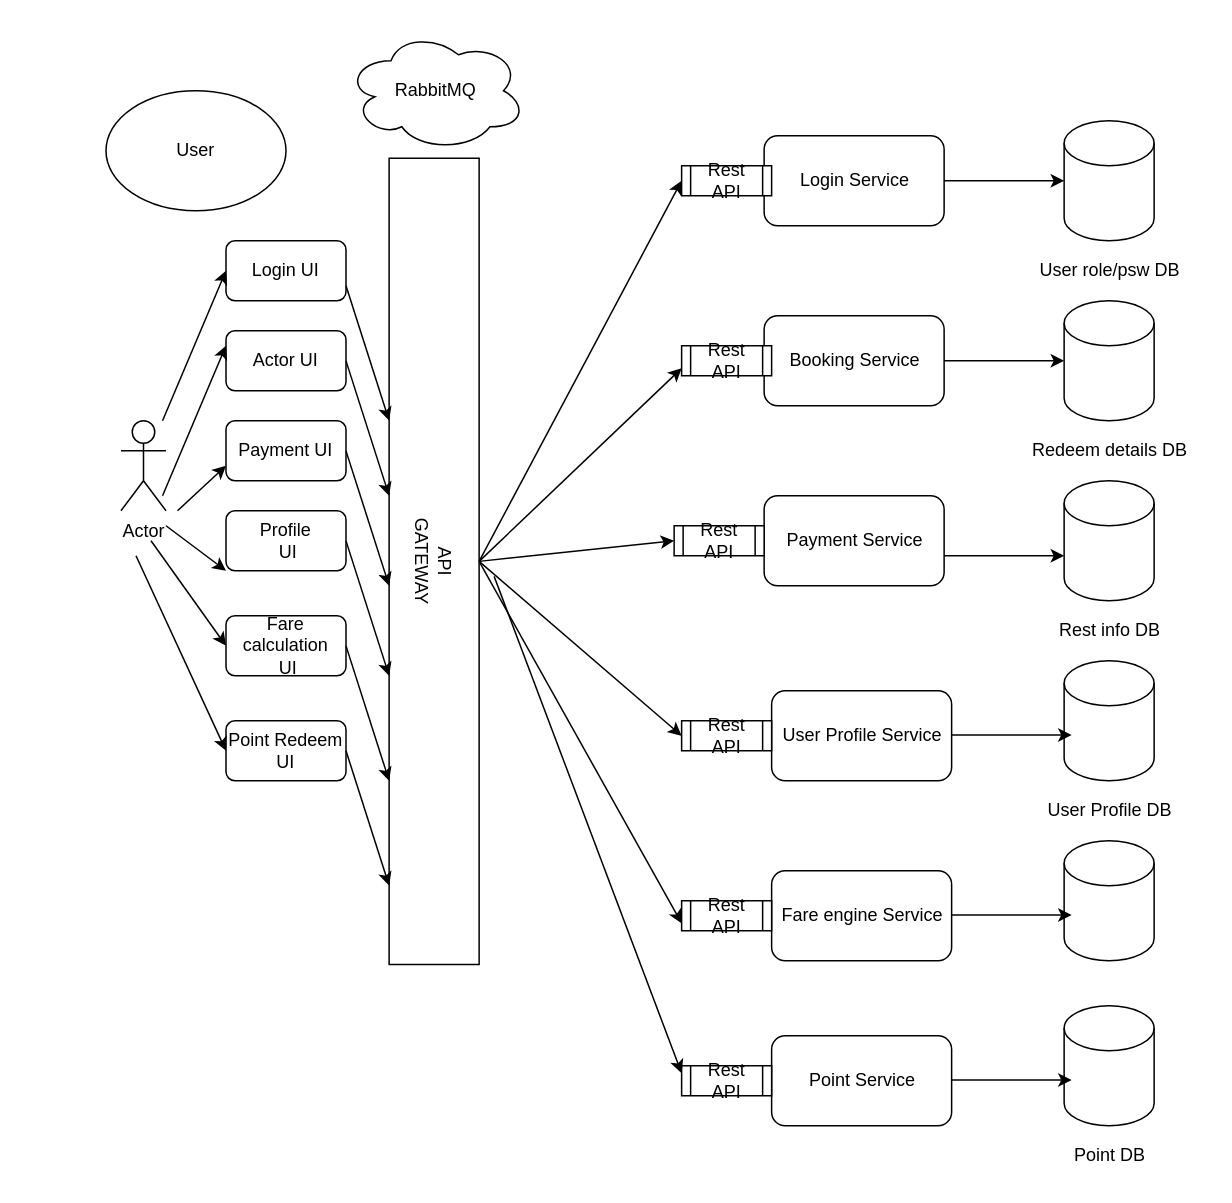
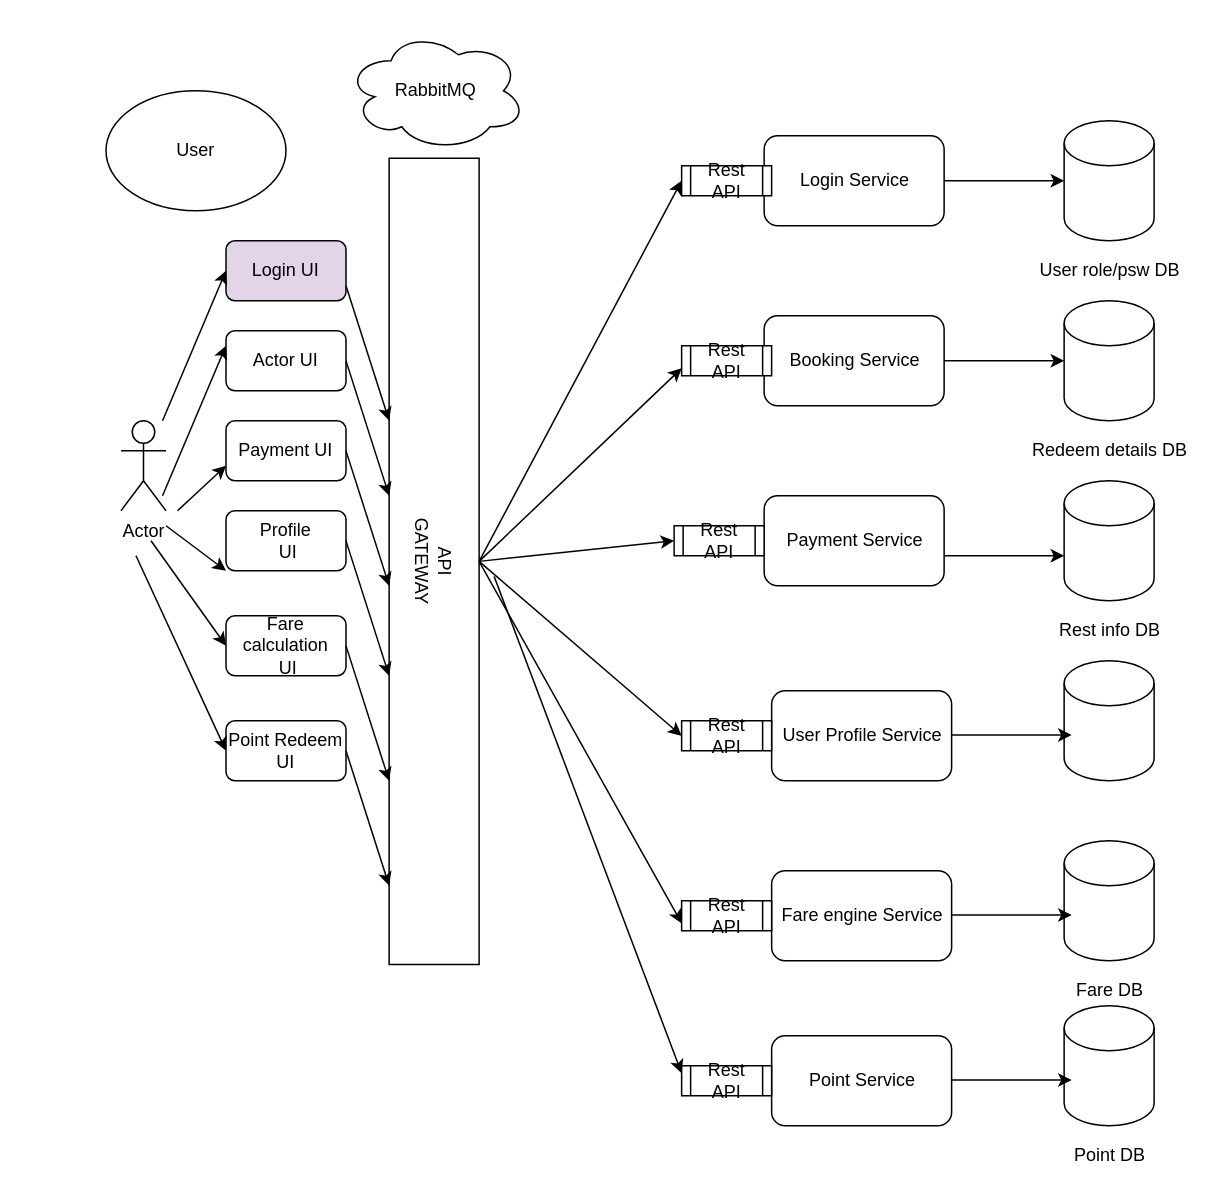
  <mxCell id="0" />
  <mxCell id="1" parent="0" />
  <mxCell id="2" value="" style="shape=cylinder3;whiteSpace=wrap;html=1;boundedLbl=1;backgroundOutline=1;size=15;" vertex="1" parent="1"><mxGeometry x="708.75" y="80" width="60" height="80" as="geometry" /></mxCell>
  <mxCell id="3" value="User role/psw DB" style="text;html=1;resizable=0;autosize=1;align=center;verticalAlign=middle;points=[];fillColor=none;strokeColor=none;rounded=0;" vertex="1" parent="1"><mxGeometry x="683.75" y="170" width="110" height="20" as="geometry" /></mxCell>
  <mxCell id="4" value="" style="shape=cylinder3;whiteSpace=wrap;html=1;boundedLbl=1;backgroundOutline=1;size=15;" vertex="1" parent="1"><mxGeometry x="708.75" y="200" width="60" height="80" as="geometry" /></mxCell>
  <mxCell id="5" value="Redeem details DB" style="text;html=1;resizable=0;autosize=1;align=center;verticalAlign=middle;points=[];fillColor=none;strokeColor=none;rounded=0;" vertex="1" parent="1"><mxGeometry x="678.75" y="290" width="120" height="20" as="geometry" /></mxCell>
  <mxCell id="6" value="" style="shape=cylinder3;whiteSpace=wrap;html=1;boundedLbl=1;backgroundOutline=1;size=15;" vertex="1" parent="1"><mxGeometry x="708.75" y="320" width="60" height="80" as="geometry" /></mxCell>
  <mxCell id="7" value="Rest info DB" style="text;html=1;resizable=0;autosize=1;align=center;verticalAlign=middle;points=[];fillColor=none;strokeColor=none;rounded=0;" vertex="1" parent="1"><mxGeometry x="683.75" y="410" width="110" height="20" as="geometry" /></mxCell>
  <mxCell id="8" value="" style="shape=cylinder3;whiteSpace=wrap;html=1;boundedLbl=1;backgroundOutline=1;size=15;" vertex="1" parent="1"><mxGeometry x="708.75" y="440" width="60" height="80" as="geometry" /></mxCell>
- <mxCell id="9" value="User Profile DB" style="text;html=1;resizable=0;autosize=1;align=center;verticalAlign=middle;points=[];fillColor=none;strokeColor=none;rounded=0;" vertex="1" parent="1"><mxGeometry x="688.75" y="530" width="100" height="20" as="geometry" /></mxCell>
  <mxCell id="10" value="" style="shape=cylinder3;whiteSpace=wrap;html=1;boundedLbl=1;backgroundOutline=1;size=15;" vertex="1" parent="1"><mxGeometry x="708.75" y="560" width="60" height="80" as="geometry" /></mxCell>
+ <mxCell id="11" value="Fare DB" style="text;html=1;resizable=0;autosize=1;align=center;verticalAlign=middle;points=[];fillColor=none;strokeColor=none;rounded=0;" vertex="1" parent="1"><mxGeometry x="708.75" y="650" width="60" height="20" as="geometry" /></mxCell>
  <mxCell id="12" value="" style="rounded=1;whiteSpace=wrap;html=1;" vertex="1" parent="1"><mxGeometry x="508.75" y="90" width="120" height="60" as="geometry" /></mxCell>
  <mxCell id="13" value="Login Service" style="text;html=1;align=center;verticalAlign=middle;resizable=0;points=[];autosize=1;strokeColor=none;fillColor=none;" vertex="1" parent="1"><mxGeometry x="523.75" y="110" width="90" height="20" as="geometry" /></mxCell>
  <mxCell id="14" value="" style="rounded=1;whiteSpace=wrap;html=1;" vertex="1" parent="1"><mxGeometry x="508.75" y="210" width="120" height="60" as="geometry" /></mxCell>
  <mxCell id="15" value="Booking Service" style="text;html=1;align=center;verticalAlign=middle;resizable=0;points=[];autosize=1;strokeColor=none;fillColor=none;" vertex="1" parent="1"><mxGeometry x="518.75" y="230" width="100" height="20" as="geometry" /></mxCell>
  <mxCell id="16" value="" style="rounded=1;whiteSpace=wrap;html=1;" vertex="1" parent="1"><mxGeometry x="508.75" y="330" width="120" height="60" as="geometry" /></mxCell>
  <mxCell id="17" value="Payment Service" style="text;html=1;align=center;verticalAlign=middle;resizable=0;points=[];autosize=1;strokeColor=none;fillColor=none;" vertex="1" parent="1"><mxGeometry x="513.75" y="350" width="110" height="20" as="geometry" /></mxCell>
  <mxCell id="18" value="" style="rounded=1;whiteSpace=wrap;html=1;" vertex="1" parent="1"><mxGeometry x="513.75" y="580" width="120" height="60" as="geometry" /></mxCell>
  <mxCell id="19" value="Fare engine Service" style="text;html=1;align=center;verticalAlign=middle;resizable=0;points=[];autosize=1;strokeColor=none;fillColor=none;" vertex="1" parent="1"><mxGeometry x="513.75" y="600" width="120" height="20" as="geometry" /></mxCell>
  <mxCell id="20" value="" style="rounded=1;whiteSpace=wrap;html=1;" vertex="1" parent="1"><mxGeometry x="513.75" y="460" width="120" height="60" as="geometry" /></mxCell>
  <mxCell id="21" value="User Profile Service" style="text;html=1;align=center;verticalAlign=middle;resizable=0;points=[];autosize=1;strokeColor=none;fillColor=none;" vertex="1" parent="1"><mxGeometry x="513.75" y="480" width="120" height="20" as="geometry" /></mxCell>
  <mxCell id="22" value="" style="endArrow=classic;html=1;rounded=0;entryX=0;entryY=0.5;entryDx=0;entryDy=0;entryPerimeter=0;exitX=1;exitY=0.5;exitDx=0;exitDy=0;" edge="1" parent="1" source="12" target="2"><mxGeometry width="50" height="50" relative="1" as="geometry"><mxPoint x="628.75" y="130" as="sourcePoint" /><mxPoint x="678.75" y="80" as="targetPoint" /></mxGeometry></mxCell>
  <mxCell id="23" value="" style="endArrow=classic;html=1;rounded=0;exitX=1;exitY=0.5;exitDx=0;exitDy=0;" edge="1" parent="1" source="14" target="4"><mxGeometry width="50" height="50" relative="1" as="geometry"><mxPoint x="498.75" y="410" as="sourcePoint" /><mxPoint x="548.75" y="360" as="targetPoint" /></mxGeometry></mxCell>
  <mxCell id="24" value="" style="endArrow=classic;html=1;rounded=0;exitX=1;exitY=0.5;exitDx=0;exitDy=0;" edge="1" parent="1"><mxGeometry width="50" height="50" relative="1" as="geometry"><mxPoint x="628.75" y="370" as="sourcePoint" /><mxPoint x="708.75" y="370" as="targetPoint" /></mxGeometry></mxCell>
  <mxCell id="25" value="" style="endArrow=classic;html=1;rounded=0;exitX=1;exitY=0.5;exitDx=0;exitDy=0;" edge="1" parent="1"><mxGeometry width="50" height="50" relative="1" as="geometry"><mxPoint x="633.75" y="489.5" as="sourcePoint" /><mxPoint x="713.75" y="489.5" as="targetPoint" /></mxGeometry></mxCell>
  <mxCell id="26" value="" style="endArrow=classic;html=1;rounded=0;exitX=1;exitY=0.5;exitDx=0;exitDy=0;" edge="1" parent="1"><mxGeometry width="50" height="50" relative="1" as="geometry"><mxPoint x="633.75" y="609.5" as="sourcePoint" /><mxPoint x="713.75" y="609.5" as="targetPoint" /></mxGeometry></mxCell>
  <mxCell id="27" value="Rest API" style="shape=process;whiteSpace=wrap;html=1;backgroundOutline=1;" vertex="1" parent="1"><mxGeometry x="453.75" y="110" width="60" height="20" as="geometry" /></mxCell>
  <mxCell id="28" value="Rest API" style="shape=process;whiteSpace=wrap;html=1;backgroundOutline=1;" vertex="1" parent="1"><mxGeometry x="453.75" y="230" width="60" height="20" as="geometry" /></mxCell>
  <mxCell id="29" value="Rest API" style="shape=process;whiteSpace=wrap;html=1;backgroundOutline=1;" vertex="1" parent="1"><mxGeometry x="448.75" y="350" width="60" height="20" as="geometry" /></mxCell>
  <mxCell id="30" value="Rest API" style="shape=process;whiteSpace=wrap;html=1;backgroundOutline=1;" vertex="1" parent="1"><mxGeometry x="453.75" y="480" width="60" height="20" as="geometry" /></mxCell>
  <mxCell id="31" value="Rest API" style="shape=process;whiteSpace=wrap;html=1;backgroundOutline=1;" vertex="1" parent="1"><mxGeometry x="453.75" y="600" width="60" height="20" as="geometry" /></mxCell>
  <mxCell id="32" value="API &lt;br&gt;GATEWAY" style="rounded=0;whiteSpace=wrap;html=1;rotation=90;" vertex="1" parent="1"><mxGeometry x="20" y="343.75" width="537.5" height="60" as="geometry" /></mxCell>
  <mxCell id="33" value="" style="endArrow=classic;html=1;rounded=0;entryX=0;entryY=0.5;entryDx=0;entryDy=0;exitX=0.5;exitY=0;exitDx=0;exitDy=0;" edge="1" parent="1" source="32" target="27"><mxGeometry width="50" height="50" relative="1" as="geometry"><mxPoint x="268.75" y="380" as="sourcePoint" /><mxPoint x="318.75" y="330" as="targetPoint" /></mxGeometry></mxCell>
  <mxCell id="34" value="" style="endArrow=classic;html=1;rounded=0;exitX=0.5;exitY=0;exitDx=0;exitDy=0;entryX=0;entryY=0.75;entryDx=0;entryDy=0;" edge="1" parent="1" source="32" target="28"><mxGeometry width="50" height="50" relative="1" as="geometry"><mxPoint x="338.75" y="393.75" as="sourcePoint" /><mxPoint x="388.75" y="343.75" as="targetPoint" /></mxGeometry></mxCell>
  <mxCell id="35" value="" style="endArrow=classic;html=1;rounded=0;exitX=0.5;exitY=0;exitDx=0;exitDy=0;entryX=0;entryY=0.5;entryDx=0;entryDy=0;" edge="1" parent="1" source="32" target="29"><mxGeometry width="50" height="50" relative="1" as="geometry"><mxPoint x="328.75" y="383.75" as="sourcePoint" /><mxPoint x="463.75" y="255" as="targetPoint" /></mxGeometry></mxCell>
  <mxCell id="36" value="" style="endArrow=classic;html=1;rounded=0;exitX=0.5;exitY=0;exitDx=0;exitDy=0;entryX=0;entryY=0.5;entryDx=0;entryDy=0;" edge="1" parent="1" source="32" target="30"><mxGeometry width="50" height="50" relative="1" as="geometry"><mxPoint x="328.75" y="383.75" as="sourcePoint" /><mxPoint x="458.75" y="370" as="targetPoint" /></mxGeometry></mxCell>
  <mxCell id="37" value="" style="endArrow=classic;html=1;rounded=0;exitX=0.5;exitY=0;exitDx=0;exitDy=0;entryX=0;entryY=0.75;entryDx=0;entryDy=0;" edge="1" parent="1" source="32" target="31"><mxGeometry width="50" height="50" relative="1" as="geometry"><mxPoint x="328.75" y="383.75" as="sourcePoint" /><mxPoint x="463.75" y="500" as="targetPoint" /></mxGeometry></mxCell>
- <mxCell id="38" value="Login UI" style="rounded=1;whiteSpace=wrap;html=1;" vertex="1" parent="1"><mxGeometry x="150" y="160" width="80" height="40" as="geometry" /></mxCell>
+ <mxCell id="38" value="Login UI" style="rounded=1;whiteSpace=wrap;html=1;fillColor=#e1d5e7;" vertex="1" parent="1"><mxGeometry x="150" y="160" width="80" height="40" as="geometry" /></mxCell>
  <mxCell id="39" value="Actor UI" style="rounded=1;whiteSpace=wrap;html=1;" vertex="1" parent="1"><mxGeometry x="150" y="220" width="80" height="40" as="geometry" /></mxCell>
  <mxCell id="40" value="Payment UI" style="rounded=1;whiteSpace=wrap;html=1;" vertex="1" parent="1"><mxGeometry x="150" y="280" width="80" height="40" as="geometry" /></mxCell>
  <mxCell id="41" value="Profile&lt;span style=&quot;color: rgba(0 , 0 , 0 , 0) ; font-family: monospace ; font-size: 0px&quot;&gt;%3CmxGraphModel%3E%3Croot%3E%3CmxCell%20id%3D%220%22%2F%3E%3CmxCell%20id%3D%221%22%20parent%3D%220%22%2F%3E%3CmxCell%20id%3D%222%22%20value%3D%22Payment%20UI%22%20style%3D%22rounded%3D1%3BwhiteSpace%3Dwrap%3Bhtml%3D1%3B%22%20vertex%3D%221%22%20parent%3D%221%22%3E%3CmxGeometry%20x%3D%2280%22%20y%3D%22300%22%20width%3D%2280%22%20height%3D%2240%22%20as%3D%22geometry%22%2F%3E%3C%2FmxCell%3E%3C%2Froot%3E%3C%2FmxGraphModel%3E&lt;/span&gt;&lt;br&gt;&amp;nbsp;UI" style="rounded=1;whiteSpace=wrap;html=1;" vertex="1" parent="1"><mxGeometry x="150" y="340" width="80" height="40" as="geometry" /></mxCell>
  <mxCell id="42" value="Fare calculation&lt;span style=&quot;color: rgba(0 , 0 , 0 , 0) ; font-family: monospace ; font-size: 0px&quot;&gt;%3CmxGraphModel%3E%3Croot%3E%3CmxCell%20id%3D%220%22%2F%3E%3CmxCell%20id%3D%221%22%20parent%3D%220%22%2F%3E%3CmxCell%20id%3D%222%22%20value%3D%22Payment%20UI%22%20style%3D%22rounded%3D1%3BwhiteSpace%3Dwrap%3Bhtml%3D1%3B%22%20vertex%3D%221%22%20parent%3D%221%22%3E%3CmxGeometry%20x%3D%2280%22%20y%3D%22300%22%20width%3D%2280%22%20height%3D%2240%22%20as%3D%22geometry%22%2F%3E%3C%2FmxCell%3E%3C%2Froot%3E%3C%2FmxGraphModel%3E&lt;/span&gt;&lt;br&gt;&amp;nbsp;UI" style="rounded=1;whiteSpace=wrap;html=1;" vertex="1" parent="1"><mxGeometry x="150" y="410" width="80" height="40" as="geometry" /></mxCell>
  <mxCell id="43" value="Point Redeem UI" style="rounded=1;whiteSpace=wrap;html=1;" vertex="1" parent="1"><mxGeometry x="150" y="480" width="80" height="40" as="geometry" /></mxCell>
  <mxCell id="44" value="" style="shape=cylinder3;whiteSpace=wrap;html=1;boundedLbl=1;backgroundOutline=1;size=15;" vertex="1" parent="1"><mxGeometry x="708.75" y="670" width="60" height="80" as="geometry" /></mxCell>
  <mxCell id="45" value="Point DB" style="text;html=1;resizable=0;autosize=1;align=center;verticalAlign=middle;points=[];fillColor=none;strokeColor=none;rounded=0;" vertex="1" parent="1"><mxGeometry x="708.75" y="760" width="60" height="20" as="geometry" /></mxCell>
  <mxCell id="46" value="" style="rounded=1;whiteSpace=wrap;html=1;" vertex="1" parent="1"><mxGeometry x="513.75" y="690" width="120" height="60" as="geometry" /></mxCell>
  <mxCell id="47" value="Point Service" style="text;html=1;align=center;verticalAlign=middle;resizable=0;points=[];autosize=1;strokeColor=none;fillColor=none;" vertex="1" parent="1"><mxGeometry x="528.75" y="710" width="90" height="20" as="geometry" /></mxCell>
  <mxCell id="48" value="" style="endArrow=classic;html=1;rounded=0;exitX=1;exitY=0.5;exitDx=0;exitDy=0;" edge="1" parent="1"><mxGeometry width="50" height="50" relative="1" as="geometry"><mxPoint x="633.75" y="719.5" as="sourcePoint" /><mxPoint x="713.75" y="719.5" as="targetPoint" /></mxGeometry></mxCell>
  <mxCell id="49" value="Rest API" style="shape=process;whiteSpace=wrap;html=1;backgroundOutline=1;" vertex="1" parent="1"><mxGeometry x="453.75" y="710" width="60" height="20" as="geometry" /></mxCell>
  <mxCell id="50" value="" style="endArrow=classic;html=1;rounded=0;exitX=0.5;exitY=0;exitDx=0;exitDy=0;entryX=0;entryY=0.25;entryDx=0;entryDy=0;" edge="1" parent="1" target="49"><mxGeometry width="50" height="50" relative="1" as="geometry"><mxPoint x="328.75" y="383.75" as="sourcePoint" /><mxPoint x="463.75" y="625" as="targetPoint" /></mxGeometry></mxCell>
  <mxCell id="51" value="" style="endArrow=classic;html=1;rounded=0;" edge="1" parent="1" target="32"><mxGeometry width="50" height="50" relative="1" as="geometry"><mxPoint x="230" y="190" as="sourcePoint" /><mxPoint x="280" y="140" as="targetPoint" /></mxGeometry></mxCell>
  <mxCell id="52" value="" style="endArrow=classic;html=1;rounded=0;" edge="1" parent="1"><mxGeometry width="50" height="50" relative="1" as="geometry"><mxPoint x="230" y="240.08" as="sourcePoint" /><mxPoint x="258.75" y="330" as="targetPoint" /></mxGeometry></mxCell>
  <mxCell id="53" value="" style="endArrow=classic;html=1;rounded=0;" edge="1" parent="1"><mxGeometry width="50" height="50" relative="1" as="geometry"><mxPoint x="230" y="300.08" as="sourcePoint" /><mxPoint x="258.75" y="390" as="targetPoint" /></mxGeometry></mxCell>
  <mxCell id="54" value="" style="endArrow=classic;html=1;rounded=0;" edge="1" parent="1"><mxGeometry width="50" height="50" relative="1" as="geometry"><mxPoint x="230" y="360.08" as="sourcePoint" /><mxPoint x="258.75" y="450" as="targetPoint" /></mxGeometry></mxCell>
  <mxCell id="55" value="" style="endArrow=classic;html=1;rounded=0;" edge="1" parent="1"><mxGeometry width="50" height="50" relative="1" as="geometry"><mxPoint x="230" y="430.08" as="sourcePoint" /><mxPoint x="258.75" y="520" as="targetPoint" /><Array as="points" /></mxGeometry></mxCell>
  <mxCell id="56" value="" style="endArrow=classic;html=1;rounded=0;" edge="1" parent="1"><mxGeometry width="50" height="50" relative="1" as="geometry"><mxPoint x="230" y="500" as="sourcePoint" /><mxPoint x="258.75" y="589.92" as="targetPoint" /><Array as="points" /></mxGeometry></mxCell>
  <mxCell id="57" value="RabbitMQ" style="ellipse;shape=cloud;whiteSpace=wrap;html=1;" vertex="1" parent="1"><mxGeometry x="230" y="20" width="120" height="80" as="geometry" /></mxCell>
  <mxCell id="58" value="User" style="ellipse;whiteSpace=wrap;html=1;" vertex="1" parent="1"><mxGeometry y="60" width="120" height="80" as="geometry" x="70" /></mxCell>
  <mxCell id="59" value="Actor" style="shape=umlActor;verticalLabelPosition=bottom;verticalAlign=top;html=1;outlineConnect=0;" vertex="1" parent="1"><mxGeometry x="80" y="280" width="30" height="60" as="geometry" /></mxCell>
  <mxCell id="60" value="" style="endArrow=classic;html=1;rounded=0;entryX=0;entryY=0.5;entryDx=0;entryDy=0;" edge="1" parent="1" source="59" target="38"><mxGeometry width="50" height="50" relative="1" as="geometry"><mxPoint x="310" y="370" as="sourcePoint" /><mxPoint x="360" y="320" as="targetPoint" /></mxGeometry></mxCell>
  <mxCell id="61" value="" style="endArrow=classic;html=1;rounded=0;entryX=0;entryY=0.5;entryDx=0;entryDy=0;" edge="1" parent="1"><mxGeometry width="50" height="50" relative="1" as="geometry"><mxPoint x="107.692" y="330" as="sourcePoint" /><mxPoint x="150" y="230" as="targetPoint" /></mxGeometry></mxCell>
  <mxCell id="62" value="" style="endArrow=classic;html=1;rounded=0;entryX=0;entryY=0.75;entryDx=0;entryDy=0;" edge="1" parent="1" target="40"><mxGeometry width="50" height="50" relative="1" as="geometry"><mxPoint x="117.692" y="340" as="sourcePoint" /><mxPoint x="160" y="240" as="targetPoint" /></mxGeometry></mxCell>
  <mxCell id="63" value="" style="endArrow=classic;html=1;rounded=0;entryX=0;entryY=1;entryDx=0;entryDy=0;" edge="1" parent="1" target="41"><mxGeometry width="50" height="50" relative="1" as="geometry"><mxPoint x="110" y="350" as="sourcePoint" /><mxPoint x="160" y="320" as="targetPoint" /></mxGeometry></mxCell>
  <mxCell id="64" value="" style="endArrow=classic;html=1;rounded=0;entryX=0;entryY=0.5;entryDx=0;entryDy=0;entryPerimeter=0;" edge="1" parent="1" target="42"><mxGeometry width="50" height="50" relative="1" as="geometry"><mxPoint x="100" y="360" as="sourcePoint" /><mxPoint x="140" y="430" as="targetPoint" /></mxGeometry></mxCell>
  <mxCell id="65" value="" style="endArrow=classic;html=1;rounded=0;entryX=0;entryY=0.5;entryDx=0;entryDy=0;" edge="1" parent="1" target="43"><mxGeometry width="50" height="50" relative="1" as="geometry"><mxPoint x="90" y="370" as="sourcePoint" /><mxPoint x="160" y="440" as="targetPoint" /></mxGeometry></mxCell>
